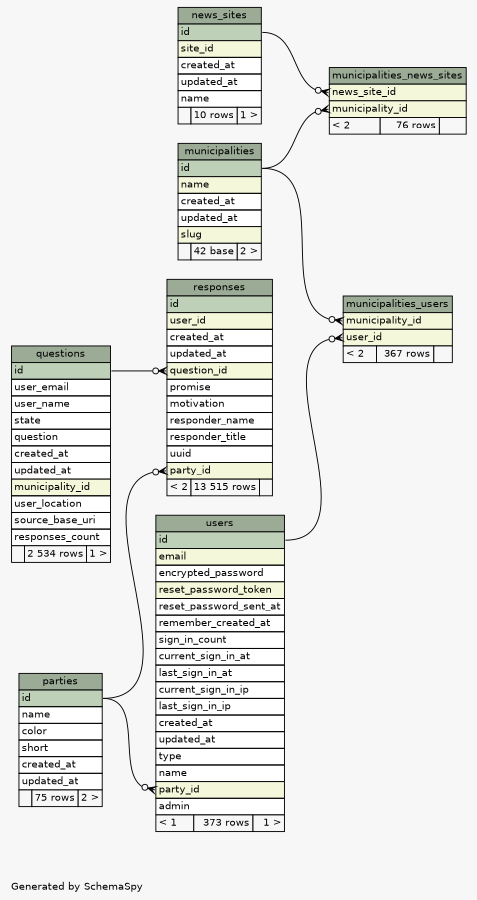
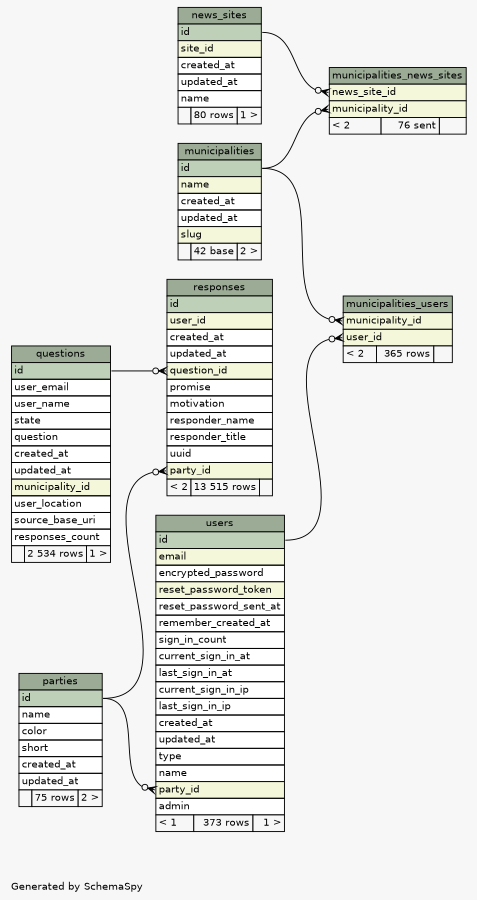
  digraph {
    bgcolor="#f7f7f7"
    fontname=Helvetica
    fontsize=11
    label="\nGenerated by SchemaSpy"
    labeljust=l
    nodesep=0.18
    rankdir=RL
    ranksep=0.46
    node [fontname=Helvetica fontsize=11 shape=plaintext]
    edge [arrowhead=none arrowsize=0.8 arrowtail=crowodot dir=back headport="id:e" tailport="municipality_id:w"]
    n1 [label=<     <TABLE BORDER="0" CELLBORDER="1" CELLSPACING="0" BGCOLOR="#ffffff">       <TR><TD COLSPAN="3" BGCOLOR="#9bab96" ALIGN="CENTER">municipalities</TD></TR>       <TR><TD PORT="id" COLSPAN="3" BGCOLOR="#bed1b8" ALIGN="LEFT">id</TD></TR>       <TR><TD PORT="name" COLSPAN="3" BGCOLOR="#f4f7da" ALIGN="LEFT">name</TD></TR>       <TR><TD PORT="created_at" COLSPAN="3" ALIGN="LEFT">created_at</TD></TR>       <TR><TD PORT="updated_at" COLSPAN="3" ALIGN="LEFT">updated_at</TD></TR>       <TR><TD PORT="slug" COLSPAN="3" BGCOLOR="#f4f7da" ALIGN="LEFT">slug</TD></TR>       <TR><TD ALIGN="LEFT" BGCOLOR="#f7f7f7">  </TD><TD ALIGN="RIGHT" BGCOLOR="#f7f7f7">42 base</TD><TD ALIGN="RIGHT" BGCOLOR="#f7f7f7">2 &gt;</TD></TR>     </TABLE>>]
-   n2 [label=<     <TABLE BORDER="0" CELLBORDER="1" CELLSPACING="0" BGCOLOR="#ffffff">       <TR><TD COLSPAN="3" BGCOLOR="#9bab96" ALIGN="CENTER">municipalities_news_sites</TD></TR>       <TR><TD PORT="news_site_id" COLSPAN="3" BGCOLOR="#f4f7da" ALIGN="LEFT">news_site_id</TD></TR>       <TR><TD PORT="municipality_id" COLSPAN="3" BGCOLOR="#f4f7da" ALIGN="LEFT">municipality_id</TD></TR>       <TR><TD ALIGN="LEFT" BGCOLOR="#f7f7f7">&lt; 2</TD><TD ALIGN="RIGHT" BGCOLOR="#f7f7f7">76 rows</TD><TD ALIGN="RIGHT" BGCOLOR="#f7f7f7">  </TD></TR>     </TABLE>>]
-   n3 [label=<     <TABLE BORDER="0" CELLBORDER="1" CELLSPACING="0" BGCOLOR="#ffffff">       <TR><TD COLSPAN="3" BGCOLOR="#9bab96" ALIGN="CENTER">news_sites</TD></TR>       <TR><TD PORT="id" COLSPAN="3" BGCOLOR="#bed1b8" ALIGN="LEFT">id</TD></TR>       <TR><TD PORT="site_id" COLSPAN="3" BGCOLOR="#f4f7da" ALIGN="LEFT">site_id</TD></TR>       <TR><TD PORT="created_at" COLSPAN="3" ALIGN="LEFT">created_at</TD></TR>       <TR><TD PORT="updated_at" COLSPAN="3" ALIGN="LEFT">updated_at</TD></TR>       <TR><TD PORT="name" COLSPAN="3" ALIGN="LEFT">name</TD></TR>       <TR><TD ALIGN="LEFT" BGCOLOR="#f7f7f7">  </TD><TD ALIGN="RIGHT" BGCOLOR="#f7f7f7">10 rows</TD><TD ALIGN="RIGHT" BGCOLOR="#f7f7f7">1 &gt;</TD></TR>     </TABLE>>]
-   n4 [label=<     <TABLE BORDER="0" CELLBORDER="1" CELLSPACING="0" BGCOLOR="#ffffff">       <TR><TD COLSPAN="3" BGCOLOR="#9bab96" ALIGN="CENTER">municipalities_users</TD></TR>       <TR><TD PORT="municipality_id" COLSPAN="3" BGCOLOR="#f4f7da" ALIGN="LEFT">municipality_id</TD></TR>       <TR><TD PORT="user_id" COLSPAN="3" BGCOLOR="#f4f7da" ALIGN="LEFT">user_id</TD></TR>       <TR><TD ALIGN="LEFT" BGCOLOR="#f7f7f7">&lt; 2</TD><TD ALIGN="RIGHT" BGCOLOR="#f7f7f7">367 rows</TD><TD ALIGN="RIGHT" BGCOLOR="#f7f7f7">  </TD></TR>     </TABLE>>]
+   n2 [label=<     <TABLE BORDER="0" CELLBORDER="1" CELLSPACING="0" BGCOLOR="#ffffff">       <TR><TD COLSPAN="3" BGCOLOR="#9bab96" ALIGN="CENTER">municipalities_news_sites</TD></TR>       <TR><TD PORT="news_site_id" COLSPAN="3" BGCOLOR="#f4f7da" ALIGN="LEFT">news_site_id</TD></TR>       <TR><TD PORT="municipality_id" COLSPAN="3" BGCOLOR="#f4f7da" ALIGN="LEFT">municipality_id</TD></TR>       <TR><TD ALIGN="LEFT" BGCOLOR="#f7f7f7">&lt; 2</TD><TD ALIGN="RIGHT" BGCOLOR="#f7f7f7">76 sent</TD><TD ALIGN="RIGHT" BGCOLOR="#f7f7f7">  </TD></TR>     </TABLE>>]
+   n3 [label=<     <TABLE BORDER="0" CELLBORDER="1" CELLSPACING="0" BGCOLOR="#ffffff">       <TR><TD COLSPAN="3" BGCOLOR="#9bab96" ALIGN="CENTER">news_sites</TD></TR>       <TR><TD PORT="id" COLSPAN="3" BGCOLOR="#bed1b8" ALIGN="LEFT">id</TD></TR>       <TR><TD PORT="site_id" COLSPAN="3" BGCOLOR="#f4f7da" ALIGN="LEFT">site_id</TD></TR>       <TR><TD PORT="created_at" COLSPAN="3" ALIGN="LEFT">created_at</TD></TR>       <TR><TD PORT="updated_at" COLSPAN="3" ALIGN="LEFT">updated_at</TD></TR>       <TR><TD PORT="name" COLSPAN="3" ALIGN="LEFT">name</TD></TR>       <TR><TD ALIGN="LEFT" BGCOLOR="#f7f7f7">  </TD><TD ALIGN="RIGHT" BGCOLOR="#f7f7f7">80 rows</TD><TD ALIGN="RIGHT" BGCOLOR="#f7f7f7">1 &gt;</TD></TR>     </TABLE>>]
+   n4 [label=<     <TABLE BORDER="0" CELLBORDER="1" CELLSPACING="0" BGCOLOR="#ffffff">       <TR><TD COLSPAN="3" BGCOLOR="#9bab96" ALIGN="CENTER">municipalities_users</TD></TR>       <TR><TD PORT="municipality_id" COLSPAN="3" BGCOLOR="#f4f7da" ALIGN="LEFT">municipality_id</TD></TR>       <TR><TD PORT="user_id" COLSPAN="3" BGCOLOR="#f4f7da" ALIGN="LEFT">user_id</TD></TR>       <TR><TD ALIGN="LEFT" BGCOLOR="#f7f7f7">&lt; 2</TD><TD ALIGN="RIGHT" BGCOLOR="#f7f7f7">365 rows</TD><TD ALIGN="RIGHT" BGCOLOR="#f7f7f7">  </TD></TR>     </TABLE>>]
    n5 [label=<     <TABLE BORDER="0" CELLBORDER="1" CELLSPACING="0" BGCOLOR="#ffffff">       <TR><TD COLSPAN="3" BGCOLOR="#9bab96" ALIGN="CENTER">users</TD></TR>       <TR><TD PORT="id" COLSPAN="3" BGCOLOR="#bed1b8" ALIGN="LEFT">id</TD></TR>       <TR><TD PORT="email" COLSPAN="3" BGCOLOR="#f4f7da" ALIGN="LEFT">email</TD></TR>       <TR><TD PORT="encrypted_password" COLSPAN="3" ALIGN="LEFT">encrypted_password</TD></TR>       <TR><TD PORT="reset_password_token" COLSPAN="3" BGCOLOR="#f4f7da" ALIGN="LEFT">reset_password_token</TD></TR>       <TR><TD PORT="reset_password_sent_at" COLSPAN="3" ALIGN="LEFT">reset_password_sent_at</TD></TR>       <TR><TD PORT="remember_created_at" COLSPAN="3" ALIGN="LEFT">remember_created_at</TD></TR>       <TR><TD PORT="sign_in_count" COLSPAN="3" ALIGN="LEFT">sign_in_count</TD></TR>       <TR><TD PORT="current_sign_in_at" COLSPAN="3" ALIGN="LEFT">current_sign_in_at</TD></TR>       <TR><TD PORT="last_sign_in_at" COLSPAN="3" ALIGN="LEFT">last_sign_in_at</TD></TR>       <TR><TD PORT="current_sign_in_ip" COLSPAN="3" ALIGN="LEFT">current_sign_in_ip</TD></TR>       <TR><TD PORT="last_sign_in_ip" COLSPAN="3" ALIGN="LEFT">last_sign_in_ip</TD></TR>       <TR><TD PORT="created_at" COLSPAN="3" ALIGN="LEFT">created_at</TD></TR>       <TR><TD PORT="updated_at" COLSPAN="3" ALIGN="LEFT">updated_at</TD></TR>       <TR><TD PORT="type" COLSPAN="3" ALIGN="LEFT">type</TD></TR>       <TR><TD PORT="name" COLSPAN="3" ALIGN="LEFT">name</TD></TR>       <TR><TD PORT="party_id" COLSPAN="3" BGCOLOR="#f4f7da" ALIGN="LEFT">party_id</TD></TR>       <TR><TD PORT="admin" COLSPAN="3" ALIGN="LEFT">admin</TD></TR>       <TR><TD ALIGN="LEFT" BGCOLOR="#f7f7f7">&lt; 1</TD><TD ALIGN="RIGHT" BGCOLOR="#f7f7f7">373 rows</TD><TD ALIGN="RIGHT" BGCOLOR="#f7f7f7">1 &gt;</TD></TR>     </TABLE>>]
    n6 [label=<     <TABLE BORDER="0" CELLBORDER="1" CELLSPACING="0" BGCOLOR="#ffffff">       <TR><TD COLSPAN="3" BGCOLOR="#9bab96" ALIGN="CENTER">parties</TD></TR>       <TR><TD PORT="id" COLSPAN="3" BGCOLOR="#bed1b8" ALIGN="LEFT">id</TD></TR>       <TR><TD PORT="name" COLSPAN="3" ALIGN="LEFT">name</TD></TR>       <TR><TD PORT="color" COLSPAN="3" ALIGN="LEFT">color</TD></TR>       <TR><TD PORT="short" COLSPAN="3" ALIGN="LEFT">short</TD></TR>       <TR><TD PORT="created_at" COLSPAN="3" ALIGN="LEFT">created_at</TD></TR>       <TR><TD PORT="updated_at" COLSPAN="3" ALIGN="LEFT">updated_at</TD></TR>       <TR><TD ALIGN="LEFT" BGCOLOR="#f7f7f7">  </TD><TD ALIGN="RIGHT" BGCOLOR="#f7f7f7">75 rows</TD><TD ALIGN="RIGHT" BGCOLOR="#f7f7f7">2 &gt;</TD></TR>     </TABLE>>]
    n7 [label=<     <TABLE BORDER="0" CELLBORDER="1" CELLSPACING="0" BGCOLOR="#ffffff">       <TR><TD COLSPAN="3" BGCOLOR="#9bab96" ALIGN="CENTER">questions</TD></TR>       <TR><TD PORT="id" COLSPAN="3" BGCOLOR="#bed1b8" ALIGN="LEFT">id</TD></TR>       <TR><TD PORT="user_email" COLSPAN="3" ALIGN="LEFT">user_email</TD></TR>       <TR><TD PORT="user_name" COLSPAN="3" ALIGN="LEFT">user_name</TD></TR>       <TR><TD PORT="state" COLSPAN="3" ALIGN="LEFT">state</TD></TR>       <TR><TD PORT="question" COLSPAN="3" ALIGN="LEFT">question</TD></TR>       <TR><TD PORT="created_at" COLSPAN="3" ALIGN="LEFT">created_at</TD></TR>       <TR><TD PORT="updated_at" COLSPAN="3" ALIGN="LEFT">updated_at</TD></TR>       <TR><TD PORT="municipality_id" COLSPAN="3" BGCOLOR="#f4f7da" ALIGN="LEFT">municipality_id</TD></TR>       <TR><TD PORT="user_location" COLSPAN="3" ALIGN="LEFT">user_location</TD></TR>       <TR><TD PORT="source_base_uri" COLSPAN="3" ALIGN="LEFT">source_base_uri</TD></TR>       <TR><TD PORT="responses_count" COLSPAN="3" ALIGN="LEFT">responses_count</TD></TR>       <TR><TD ALIGN="LEFT" BGCOLOR="#f7f7f7">  </TD><TD ALIGN="RIGHT" BGCOLOR="#f7f7f7">2 534 rows</TD><TD ALIGN="RIGHT" BGCOLOR="#f7f7f7">1 &gt;</TD></TR>     </TABLE>>]
    n8 [label=<     <TABLE BORDER="0" CELLBORDER="1" CELLSPACING="0" BGCOLOR="#ffffff">       <TR><TD COLSPAN="3" BGCOLOR="#9bab96" ALIGN="CENTER">responses</TD></TR>       <TR><TD PORT="id" COLSPAN="3" BGCOLOR="#bed1b8" ALIGN="LEFT">id</TD></TR>       <TR><TD PORT="user_id" COLSPAN="3" BGCOLOR="#f4f7da" ALIGN="LEFT">user_id</TD></TR>       <TR><TD PORT="created_at" COLSPAN="3" ALIGN="LEFT">created_at</TD></TR>       <TR><TD PORT="updated_at" COLSPAN="3" ALIGN="LEFT">updated_at</TD></TR>       <TR><TD PORT="question_id" COLSPAN="3" BGCOLOR="#f4f7da" ALIGN="LEFT">question_id</TD></TR>       <TR><TD PORT="promise" COLSPAN="3" ALIGN="LEFT">promise</TD></TR>       <TR><TD PORT="motivation" COLSPAN="3" ALIGN="LEFT">motivation</TD></TR>       <TR><TD PORT="responder_name" COLSPAN="3" ALIGN="LEFT">responder_name</TD></TR>       <TR><TD PORT="responder_title" COLSPAN="3" ALIGN="LEFT">responder_title</TD></TR>       <TR><TD PORT="uuid" COLSPAN="3" ALIGN="LEFT">uuid</TD></TR>       <TR><TD PORT="party_id" COLSPAN="3" BGCOLOR="#f4f7da" ALIGN="LEFT">party_id</TD></TR>       <TR><TD ALIGN="LEFT" BGCOLOR="#f7f7f7">&lt; 2</TD><TD ALIGN="RIGHT" BGCOLOR="#f7f7f7">13 515 rows</TD><TD ALIGN="RIGHT" BGCOLOR="#f7f7f7">  </TD></TR>     </TABLE>>]
    n2 -> n1
    n2 -> n3 [tailport="news_site_id:w"]
    n4 -> n1
    n4 -> n5 [tailport="user_id:w"]
    n5 -> n6 [tailport="party_id:w"]
    n8 -> n6 [tailport="party_id:w"]
    n8 -> n7 [tailport="question_id:w"]
  }
